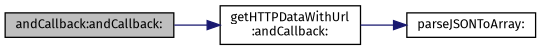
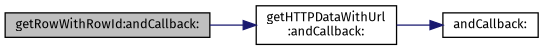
  digraph {
    fontname="Fira Sans"
    rankdir=LR
    node [color=black fillcolor=white fontname="Fira Sans" fontsize=10 shape=record style=filled]
    edge [color=midnightblue fontname="Fira Sans" fontsize=10 labelfontname=Helvetica labelfontsize=10 style=solid]
-   n1 [fillcolor=grey75 fontcolor=black height=0.2 label="andCallback:andCallback:" width=0.4]
+   n1 [fillcolor=grey75 fontcolor=black height=0.2 label="getRowWithRowId:andCallback:" width=0.4]
    n2 [height=0.2 label="getHTTPDataWithUrl\l:andCallback:" width=0.4]
-   n3 [height=0.2 label="parseJSONToArray:" width=0.4]
+   n3 [height=0.2 label="andCallback:" width=0.4]
    n1 -> n2
    n2 -> n3
  }
